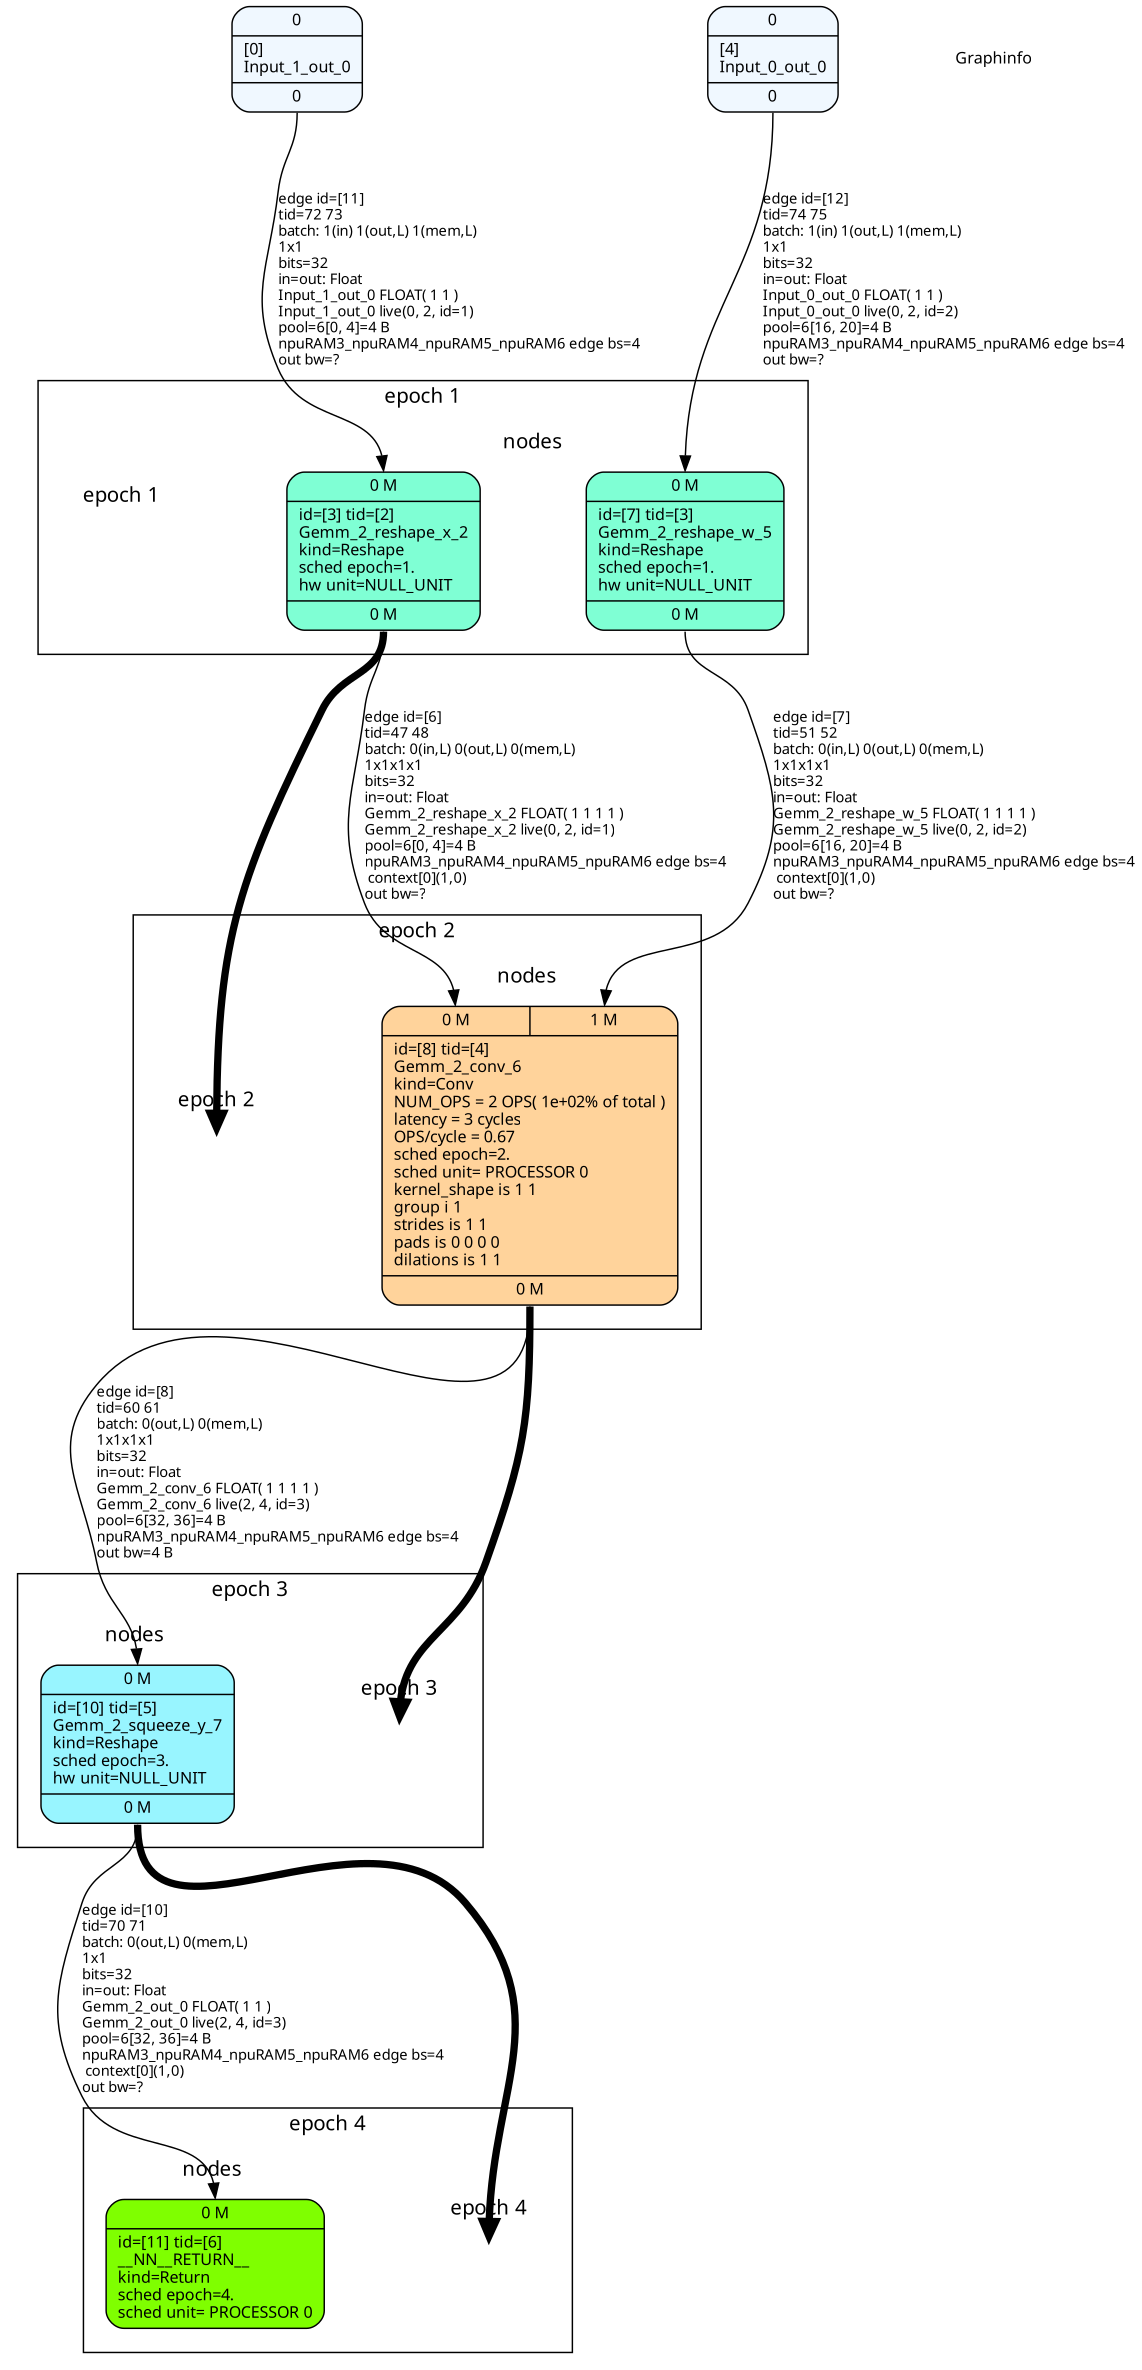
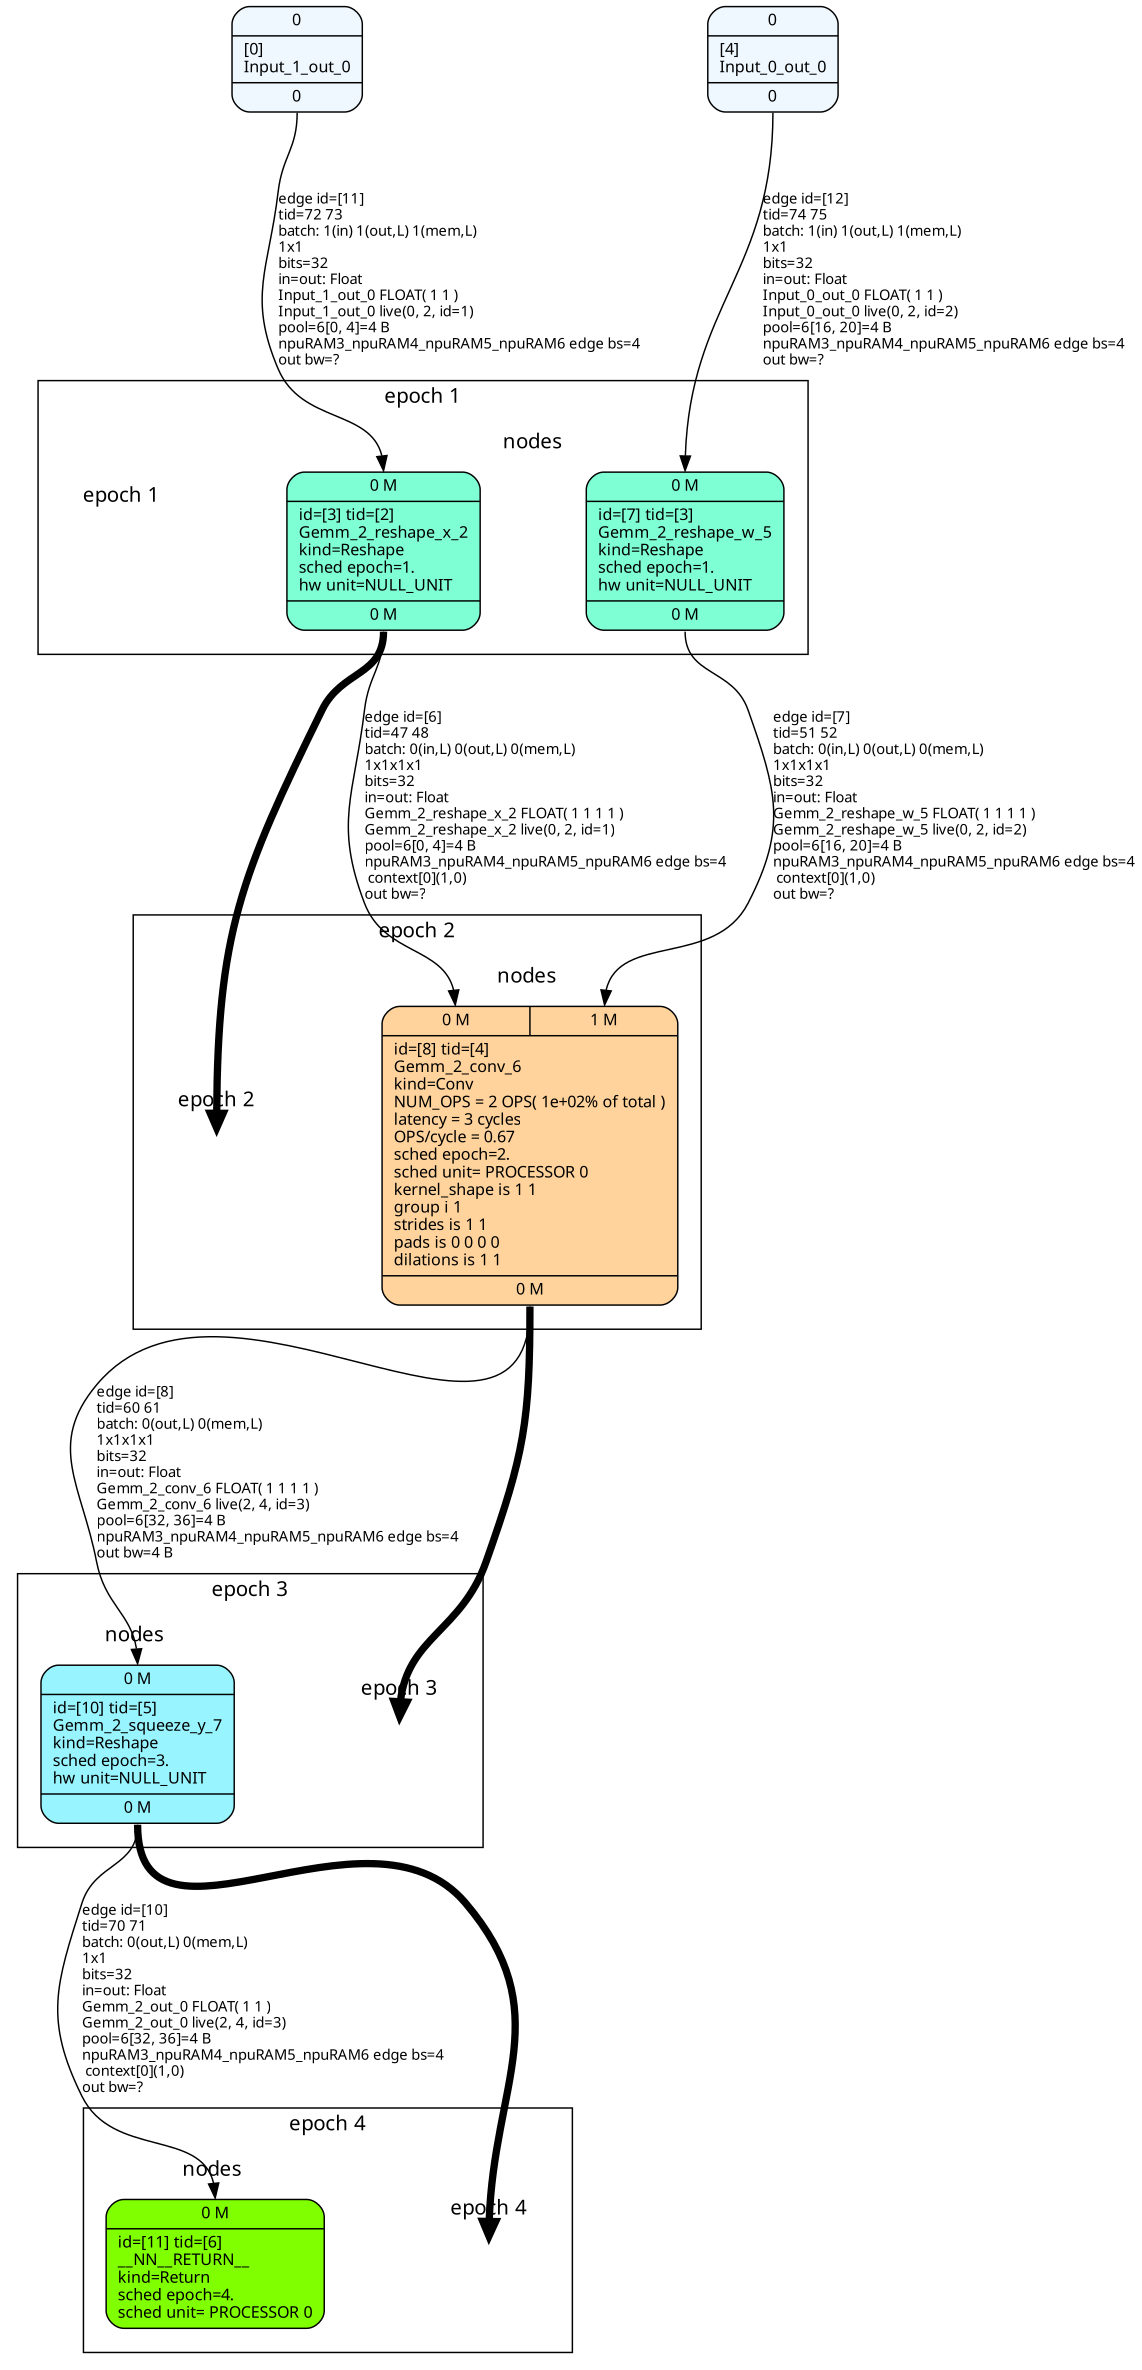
  digraph {
    compound=true
    fontsize=11
    nodesep=1
    rankdir=BU
    ranksep=1.5
    splines=spline
    fontname="Noto Sans"
    node [fontsize=11 shape=record style="rounded,filled" fontname="Noto Sans"]
    edge [fontsize=10 headport="i0:n" tailport="o0:s" fontname="Noto Sans"]
    n1 [fillcolor=aquamarine label="{ { < i0>  0 M } | id=[3] tid=[2]\lGemm_2_reshape_x_2\lkind=Reshape\lsched epoch=1.\lhw unit=NULL_UNIT\l | { < o0>  0 M } }"]
    n2 [fillcolor=aquamarine label="{ { < i0>  0 M } | id=[7] tid=[3]\lGemm_2_reshape_w_5\lkind=Reshape\lsched epoch=1.\lhw unit=NULL_UNIT\l | { < o0>  0 M } }"]
    dummy_1 [style=invis shape=""]
    n4 [fillcolor=burlywood1 label="{ { < i0>  0 M  | < i1>  1 M } | id=[8] tid=[4]\lGemm_2_conv_6\lkind=Conv\lNUM_OPS = 2 OPS( 1e+02% of total )\llatency = 3 cycles\lOPS/cycle = 0.67\lsched epoch=2.\lsched unit= PROCESSOR 0\lkernel_shape is 1 1\lgroup i 1\lstrides is 1 1\lpads is 0 0 0 0\ldilations is 1 1\l | { < o0>  0 M } }"]
    dummy_2 [style=invis shape=""]
    n6 [fillcolor=cadetblue1 label="{ { < i0>  0 M } | id=[10] tid=[5]\lGemm_2_squeeze_y_7\lkind=Reshape\lsched epoch=3.\lhw unit=NULL_UNIT\l | { < o0>  0 M } }"]
    dummy_3 [style=invis shape=""]
    n8 [fillcolor=chartreuse label="{ { < i0>  0 M } | id=[11] tid=[6]\l__NN__RETURN__\lkind=Return\lsched epoch=4.\lsched unit= PROCESSOR 0\l}"]
    dummy_4 [style=invis shape=""]
-   Graphinfo [color=black shape=plaintext style=rounded]
    n11 [fillcolor=aliceblue label="{ { <i0> 0} |  [0]\lInput_1_out_0 | { <o0> 0} }"]
    n12 [fillcolor=aliceblue label="{ { <i0> 0} |  [4]\lInput_0_out_0 | { <o0> 0} }"]
    subgraph cluster_1 {
      fontsize=14
      label="epoch 1"
      subgraph cluster_2 {
        fontsize=14
        label="nodes "
        peripheries=0
        n1
        n2
      }
      subgraph cluster_3 {
        fontsize=14
        peripheries=0
        dummy_1
      }
    }
    subgraph cluster_4 {
      fontsize=14
      label="epoch 2"
      subgraph cluster_5 {
        fontsize=14
        label="nodes "
        peripheries=0
        n4
      }
      subgraph cluster_6 {
        fontsize=14
        peripheries=0
        dummy_2
      }
    }
    subgraph cluster_7 {
      fontsize=14
      label="epoch 3"
      subgraph cluster_8 {
        fontsize=14
        label="nodes "
        peripheries=0
        n6
      }
      subgraph cluster_9 {
        fontsize=14
        peripheries=0
        dummy_3
      }
    }
    subgraph cluster_10 {
      fontsize=14
      label="epoch 4"
      subgraph cluster_11 {
        fontsize=14
        label="nodes "
        peripheries=0
        n8
      }
      subgraph cluster_12 {
        fontsize=14
        peripheries=0
        dummy_4
      }
    }
    n1 -> n4 [label="edge id=[6]\ltid=47 48\lbatch: 0(in,L) 0(out,L) 0(mem,L) \l1x1x1x1\lbits=32\lin=out: Float\lGemm_2_reshape_x_2 FLOAT( 1 1 1 1 )\lGemm_2_reshape_x_2 live(0, 2, id=1)\lpool=6[0, 4]=4 B\lnpuRAM3_npuRAM4_npuRAM5_npuRAM6 edge bs=4\l context[0](1,0)\lout bw=?\l"]
    n1 -> dummy_2 [headport=n penwidth=5 strength=1000 tailport=s]
    n2 -> n4 [headport="i1:n" label="edge id=[7]\ltid=51 52\lbatch: 0(in,L) 0(out,L) 0(mem,L) \l1x1x1x1\lbits=32\lin=out: Float\lGemm_2_reshape_w_5 FLOAT( 1 1 1 1 )\lGemm_2_reshape_w_5 live(0, 2, id=2)\lpool=6[16, 20]=4 B\lnpuRAM3_npuRAM4_npuRAM5_npuRAM6 edge bs=4\l context[0](1,0)\lout bw=?\l"]
    n4 -> n6 [label="edge id=[8]\ltid=60 61\lbatch: 0(out,L) 0(mem,L) \l1x1x1x1\lbits=32\lin=out: Float\lGemm_2_conv_6 FLOAT( 1 1 1 1 )\lGemm_2_conv_6 live(2, 4, id=3)\lpool=6[32, 36]=4 B\lnpuRAM3_npuRAM4_npuRAM5_npuRAM6 edge bs=4\lout bw=4 B\l"]
    n4 -> dummy_3 [headport=n penwidth=5 strength=1000 tailport=s]
    n6 -> n8 [label="edge id=[10]\ltid=70 71\lbatch: 0(out,L) 0(mem,L) \l1x1\lbits=32\lin=out: Float\lGemm_2_out_0 FLOAT( 1 1 )\lGemm_2_out_0 live(2, 4, id=3)\lpool=6[32, 36]=4 B\lnpuRAM3_npuRAM4_npuRAM5_npuRAM6 edge bs=4\l context[0](1,0)\lout bw=?\l"]
    n6 -> dummy_4 [headport=n penwidth=5 strength=1000 tailport=s]
    n11 -> n1 [label="edge id=[11]\ltid=72 73\lbatch: 1(in) 1(out,L) 1(mem,L) \l1x1\lbits=32\lin=out: Float\lInput_1_out_0 FLOAT( 1 1 )\lInput_1_out_0 live(0, 2, id=1)\lpool=6[0, 4]=4 B\lnpuRAM3_npuRAM4_npuRAM5_npuRAM6 edge bs=4\lout bw=?\l"]
    n12 -> n2 [label="edge id=[12]\ltid=74 75\lbatch: 1(in) 1(out,L) 1(mem,L) \l1x1\lbits=32\lin=out: Float\lInput_0_out_0 FLOAT( 1 1 )\lInput_0_out_0 live(0, 2, id=2)\lpool=6[16, 20]=4 B\lnpuRAM3_npuRAM4_npuRAM5_npuRAM6 edge bs=4\lout bw=?\l"]
  }
